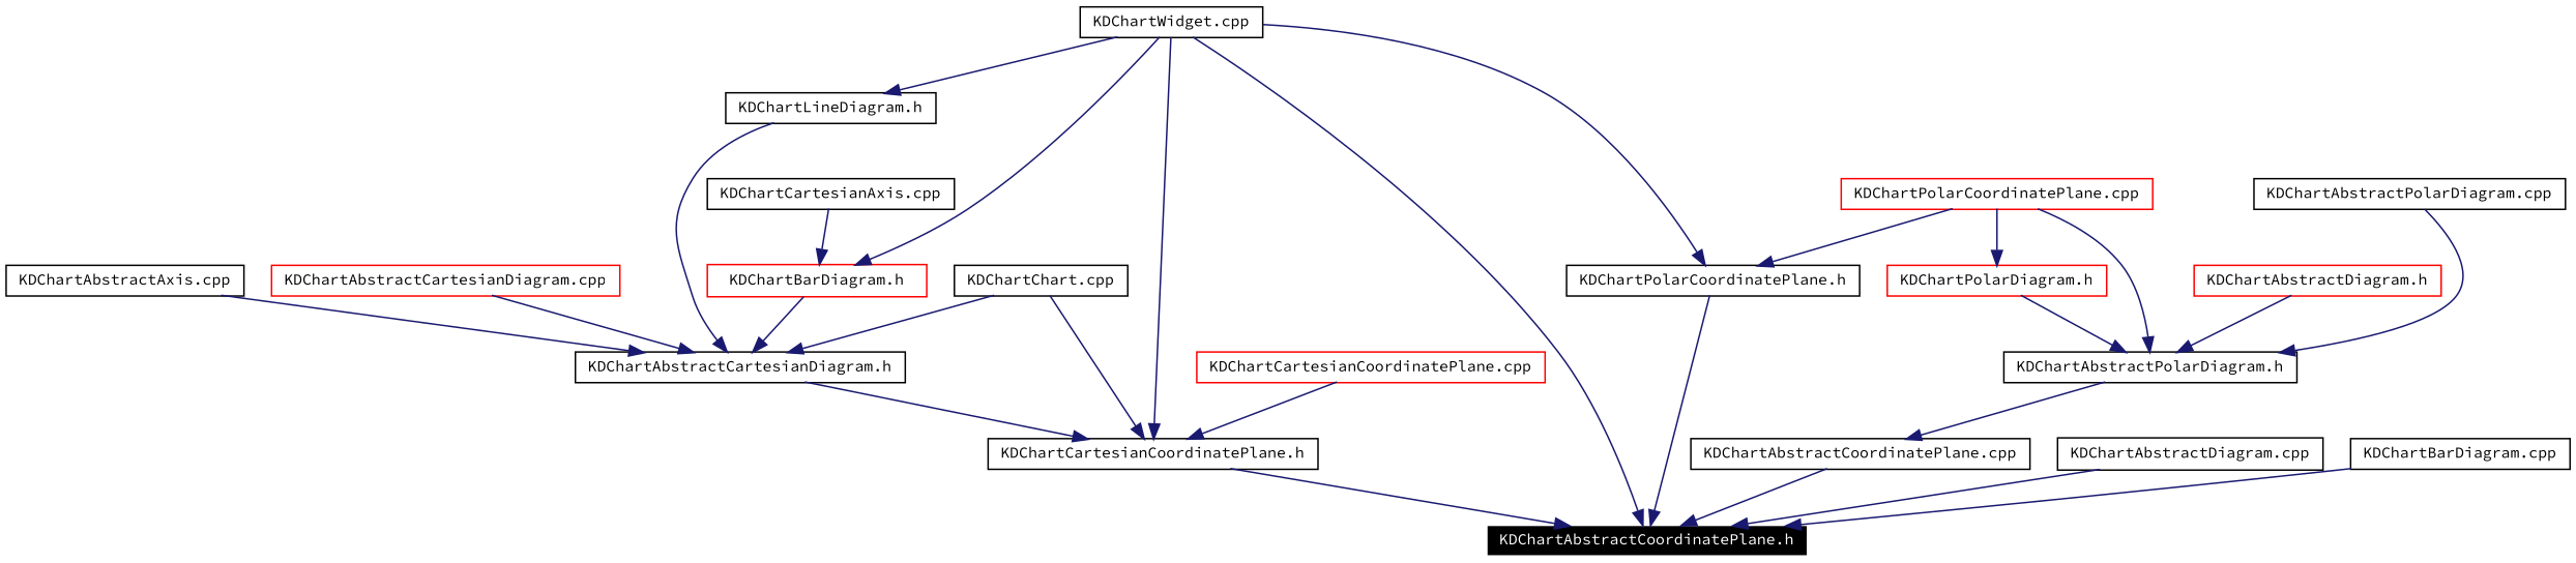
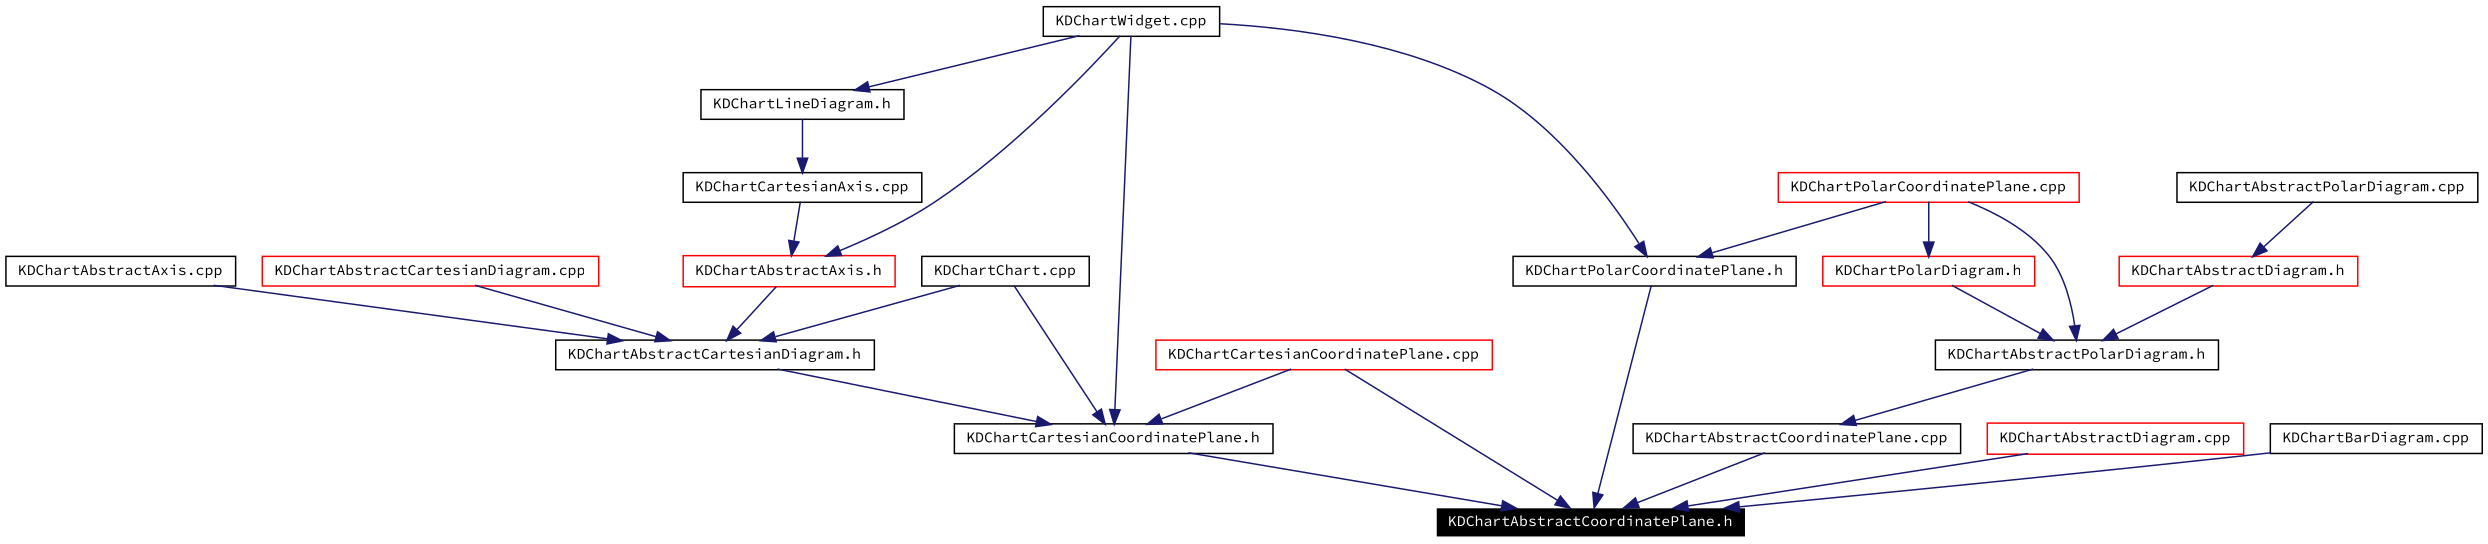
  digraph {
    fontname="Source Code Pro"
    node [color=black fontname="Source Code Pro" fontsize=10 shape=record]
    edge [color=midnightblue fontname="Source Code Pro" fontsize=10 labelfontname=Helvetica labelfontsize=10 style=solid]
    n1 [color=white fillcolor=black fontcolor=white height=0.2 label="KDChartAbstractCoordinatePlane.h" style=filled width=0.4]
    n2 [height=0.2 label="KDChartCartesianCoordinatePlane.h" width=0.4]
    n3 [height=0.2 label="KDChartAbstractCartesianDiagram.h" width=0.4]
    n4 [height=0.2 label="KDChartAbstractAxis.cpp" width=0.4]
    n5 [color=red height=0.2 label="KDChartAbstractCartesianDiagram.cpp" width=0.4]
-   n6 [color=red height=0.2 label="KDChartBarDiagram.h" width=0.4]
+   n6 [color=red height=0.2 label="KDChartAbstractAxis.h" width=0.4]
    n7 [height=0.2 label="KDChartCartesianAxis.cpp" width=0.4]
    n8 [height=0.2 label="KDChartWidget.cpp" width=0.4]
    n9 [height=0.2 label="KDChartLineDiagram.h" width=0.4]
    n10 [height=0.2 label="KDChartPolarCoordinatePlane.h" width=0.4]
    n11 [color=red height=0.2 label="KDChartPolarDiagram.h" width=0.4]
    n12 [height=0.2 label="KDChartAbstractPolarDiagram.h" width=0.4]
    n13 [color=red height=0.2 label="KDChartCartesianCoordinatePlane.cpp" width=0.4]
    n14 [height=0.2 label="KDChartChart.cpp" width=0.4]
    n15 [height=0.2 label="KDChartAbstractCoordinatePlane.cpp" width=0.4]
-   n16 [height=0.2 label="KDChartAbstractDiagram.cpp" width=0.4]
+   n16 [color=red height=0.2 label="KDChartAbstractDiagram.cpp" width=0.4]
    n17 [color=red height=0.2 label="KDChartAbstractDiagram.h" width=0.4]
    n18 [height=0.2 label="KDChartAbstractPolarDiagram.cpp" width=0.4]
    n19 [color=red height=0.2 label="KDChartPolarCoordinatePlane.cpp" width=0.4]
    n20 [height=0.2 label="KDChartBarDiagram.cpp" width=0.4]
    n2 -> n1
    n3 -> n2
    n4 -> n3
    n5 -> n3
    n6 -> n3
    n7 -> n6
-   n8 -> n1
+   n13 -> n1
    n8 -> n2
    n8 -> n6
    n8 -> n9
    n8 -> n10
-   n9 -> n3
+   n9 -> n7
    n10 -> n1
    n11 -> n12
    n12 -> n15
    n13 -> n2
    n14 -> n2
    n14 -> n3
    n15 -> n1
    n16 -> n1
    n17 -> n12
-   n18 -> n12
+   n18 -> n17
    n19 -> n10
    n19 -> n11
    n19 -> n12
    n20 -> n1
  }
